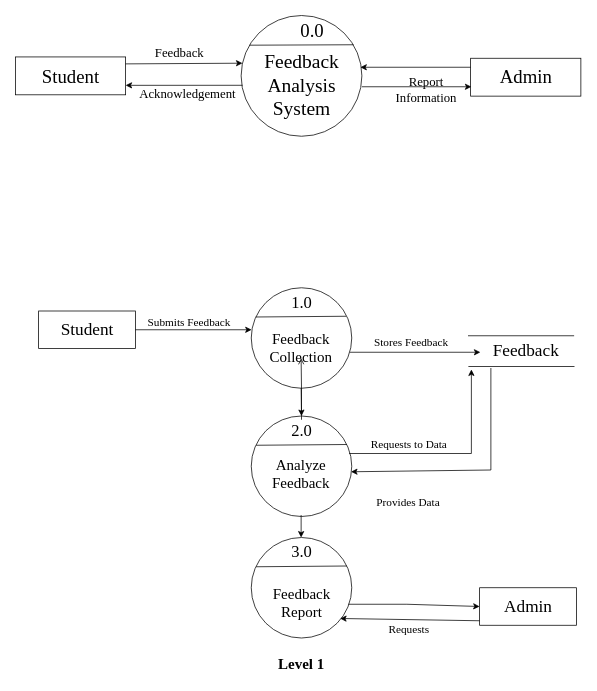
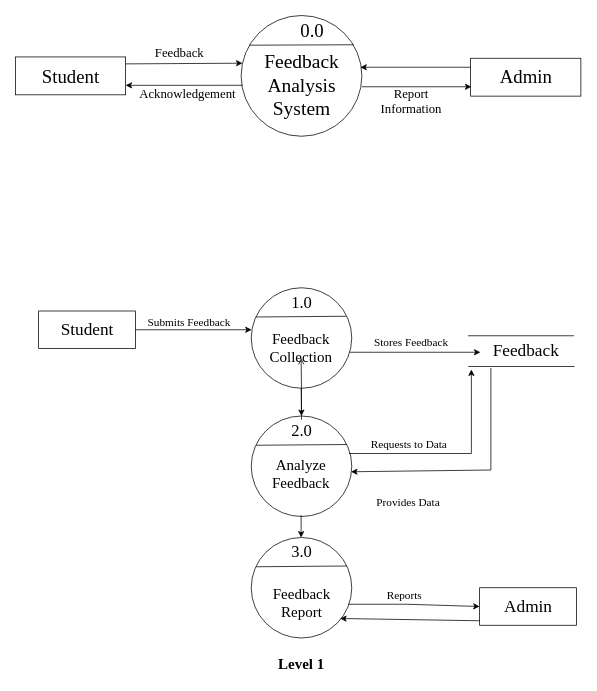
  <mxCell id="0" />
  <mxCell id="1" parent="0" />
  <mxCell id="2" value="" style="rounded=0;whiteSpace=wrap;html=1;fillColor=light-dark(#FFFFFF,#FFCE9F);strokeColor=light-dark(#000000,#FFB570);align=center;" vertex="1" parent="1"><mxGeometry x="627" y="77" width="147" height="50.5" as="geometry" /></mxCell>
  <mxCell id="3" value="" style="ellipse;whiteSpace=wrap;html=1;aspect=fixed;strokeColor=light-dark(#000000, #1b1d1e);fillColor=light-dark(#FFFFFF,#FFFFFF);" vertex="1" parent="1"><mxGeometry x="321" y="20" width="161" height="161" as="geometry" /></mxCell>
  <mxCell id="4" value="" style="rounded=0;whiteSpace=wrap;html=1;fillColor=light-dark(#FFFFFF,#FFCE9F);strokeColor=light-dark(#000000,#FFB570);align=center;" vertex="1" parent="1"><mxGeometry x="20" y="75.25" width="147" height="50.5" as="geometry" /></mxCell>
  <mxCell id="5" value="Student" style="text;html=1;align=center;verticalAlign=middle;whiteSpace=wrap;rounded=0;fontColor=light-dark(#000000,#000000);fontSize=25;fontFamily=Times New Roman;" vertex="1" parent="1"><mxGeometry x="63.5" y="85.5" width="60" height="30" as="geometry" /></mxCell>
  <mxCell id="6" value="Admin" style="text;html=1;align=center;verticalAlign=middle;whiteSpace=wrap;rounded=0;fontColor=light-dark(#000000,#000000);fontSize=25;fontFamily=Times New Roman;" vertex="1" parent="1"><mxGeometry x="670.5" y="85.5" width="60" height="30" as="geometry" /></mxCell>
  <mxCell id="7" value="" style="endArrow=none;html=1;rounded=0;strokeColor=light-dark(#000000,#000000);entryX=0.925;entryY=0.251;entryDx=0;entryDy=0;entryPerimeter=0;" edge="1" parent="1"><mxGeometry width="50" height="50" relative="1" as="geometry"><mxPoint x="332.04" y="59.59" as="sourcePoint" /><mxPoint x="470.965" y="59.001" as="targetPoint" /><Array as="points" /></mxGeometry></mxCell>
  <mxCell id="8" value="0.0" style="text;html=1;align=center;verticalAlign=middle;whiteSpace=wrap;rounded=0;fillColor=none;fontColor=light-dark(#000000,#000000);fontSize=25;fontFamily=Times New Roman;" vertex="1" parent="1"><mxGeometry x="386" y="25" width="60" height="30" as="geometry" /></mxCell>
  <mxCell id="9" value="Feedback&lt;div&gt;Analysis&lt;/div&gt;&lt;div&gt;System&lt;/div&gt;" style="text;html=1;align=center;verticalAlign=middle;whiteSpace=wrap;rounded=0;fontColor=light-dark(#000000,#000000);fontFamily=Times New Roman;fontSize=26;" vertex="1" parent="1"><mxGeometry x="371.5" y="97.5" width="60" height="30" as="geometry" /></mxCell>
  <mxCell id="10" value="" style="endArrow=classic;html=1;rounded=0;fontColor=light-dark(#000000,#000000);labelBackgroundColor=none;labelBorderColor=light-dark(#000000,#000000);strokeColor=light-dark(#000000,#000000);exitX=1;exitY=0.5;exitDx=0;exitDy=0;entryX=0.011;entryY=0.395;entryDx=0;entryDy=0;entryPerimeter=0;" edge="1" parent="1" target="3"><mxGeometry width="50" height="50" relative="1" as="geometry"><mxPoint x="167" y="84.5" as="sourcePoint" /><mxPoint x="321" y="85" as="targetPoint" /><Array as="points" /></mxGeometry></mxCell>
  <mxCell id="11" value="" style="endArrow=classic;html=1;rounded=0;fontColor=light-dark(#000000,#000000);labelBackgroundColor=none;labelBorderColor=light-dark(#000000,#000000);strokeColor=light-dark(#000000,#000000);entryX=1;entryY=0.75;entryDx=0;entryDy=0;exitX=0.012;exitY=0.578;exitDx=0;exitDy=0;exitPerimeter=0;" edge="1" parent="1" source="3" target="4"><mxGeometry width="50" height="50" relative="1" as="geometry"><mxPoint x="319" y="112" as="sourcePoint" /><mxPoint x="167" y="113" as="targetPoint" /><Array as="points" /></mxGeometry></mxCell>
  <mxCell id="12" value="" style="endArrow=classic;html=1;rounded=0;fontColor=light-dark(#000000,#000000);labelBackgroundColor=none;labelBorderColor=light-dark(#000000,#000000);strokeColor=light-dark(#000000,#000000);" edge="1" parent="1"><mxGeometry width="50" height="50" relative="1" as="geometry"><mxPoint x="482" y="115" as="sourcePoint" /><mxPoint x="628" y="115" as="targetPoint" /><Array as="points" /></mxGeometry></mxCell>
  <mxCell id="13" value="" style="endArrow=classic;html=1;rounded=0;fontColor=light-dark(#000000,#000000);labelBackgroundColor=none;labelBorderColor=light-dark(#000000,#000000);strokeColor=light-dark(#000000,#000000);exitX=0.012;exitY=0.578;exitDx=0;exitDy=0;exitPerimeter=0;" edge="1" parent="1"><mxGeometry width="50" height="50" relative="1" as="geometry"><mxPoint x="627" y="89" as="sourcePoint" /><mxPoint x="480" y="89" as="targetPoint" /><Array as="points" /></mxGeometry></mxCell>
  <mxCell id="14" value="&lt;font style=&quot;color: light-dark(rgb(0, 0, 0), rgb(0, 0, 0));&quot;&gt;Feedback&lt;/font&gt;" style="text;html=1;align=center;verticalAlign=middle;whiteSpace=wrap;rounded=0;fontColor=light-dark(#000000,#000000);fontFamily=Times New Roman;fontSize=17;" vertex="1" parent="1"><mxGeometry x="209" y="55.5" width="60" height="30" as="geometry" /></mxCell>
  <mxCell id="15" value="&lt;font style=&quot;color: light-dark(rgb(0, 0, 0), rgb(0, 0, 0));&quot;&gt;Acknowledgement&amp;nbsp;&lt;/font&gt;" style="text;html=1;align=center;verticalAlign=middle;whiteSpace=wrap;rounded=0;fontColor=light-dark(#000000,#000000);fontFamily=Times New Roman;fontSize=17;" vertex="1" parent="1"><mxGeometry x="222" y="110" width="60" height="30" as="geometry" /></mxCell>
- <mxCell id="16" value="Report Information" style="text;html=1;align=center;verticalAlign=middle;whiteSpace=wrap;rounded=0;fontColor=light-dark(#000000,#000000);fontFamily=Times New Roman;fontSize=17;" vertex="1" parent="1"><mxGeometry x="538" y="105" width="60" height="30" as="geometry" /></mxCell>
+ <mxCell id="16" value="Report Information" style="text;html=1;align=center;verticalAlign=middle;whiteSpace=wrap;rounded=0;fontColor=light-dark(#000000,#000000);fontFamily=Times New Roman;fontSize=17;" vertex="1" parent="1"><mxGeometry x="518" y="120" width="60" height="30" as="geometry" /></mxCell>
  <mxCell id="17" value="" style="ellipse;whiteSpace=wrap;html=1;aspect=fixed;fillColor=light-dark(#FFFFFF,#FFFFFF);fontColor=light-dark(#000000,#000000);strokeColor=light-dark(#000000,#000000);" vertex="1" parent="1"><mxGeometry x="334.5" y="383" width="134" height="134" as="geometry" /></mxCell>
  <mxCell id="18" value="" style="endArrow=none;html=1;rounded=0;strokeColor=light-dark(#000000,#000000);exitX=0.044;exitY=0.291;exitDx=0;exitDy=0;exitPerimeter=0;" edge="1" parent="1" source="17"><mxGeometry width="50" height="50" relative="1" as="geometry"><mxPoint x="351" y="421" as="sourcePoint" /><mxPoint x="461" y="421" as="targetPoint" /></mxGeometry></mxCell>
  <mxCell id="19" value="" style="ellipse;whiteSpace=wrap;html=1;aspect=fixed;fillColor=light-dark(#FFFFFF,#FFFFFF);fontColor=light-dark(#000000,#000000);strokeColor=light-dark(#000000,#000000);" vertex="1" parent="1"><mxGeometry x="334.5" y="554" width="134" height="134" as="geometry" /></mxCell>
  <mxCell id="20" value="" style="ellipse;whiteSpace=wrap;html=1;aspect=fixed;fillColor=light-dark(#FFFFFF,#FFFFFF);fontColor=light-dark(#000000,#000000);strokeColor=light-dark(#000000,#000000);" vertex="1" parent="1"><mxGeometry x="334.5" y="716" width="134" height="134" as="geometry" /></mxCell>
  <mxCell id="21" value="" style="endArrow=none;html=1;rounded=0;strokeColor=light-dark(#000000,#000000);exitX=0.044;exitY=0.291;exitDx=0;exitDy=0;exitPerimeter=0;" edge="1" parent="1"><mxGeometry width="50" height="50" relative="1" as="geometry"><mxPoint x="341" y="593" as="sourcePoint" /><mxPoint x="462" y="592" as="targetPoint" /></mxGeometry></mxCell>
  <mxCell id="22" value="" style="endArrow=none;html=1;rounded=0;strokeColor=light-dark(#000000,#000000);exitX=0.044;exitY=0.291;exitDx=0;exitDy=0;exitPerimeter=0;" edge="1" parent="1"><mxGeometry width="50" height="50" relative="1" as="geometry"><mxPoint x="341" y="755" as="sourcePoint" /><mxPoint x="462" y="754" as="targetPoint" /></mxGeometry></mxCell>
  <mxCell id="23" value="" style="rounded=0;whiteSpace=wrap;html=1;strokeColor=light-dark(#000000,#FFB570);fillColor=light-dark(#FFFFFF,#FFCE9F);" vertex="1" parent="1"><mxGeometry x="51" y="414" width="129" height="50" as="geometry" /></mxCell>
  <mxCell id="24" value="" style="rounded=0;whiteSpace=wrap;html=1;strokeColor=light-dark(#000000,#FFB570);fillColor=light-dark(#FFFFFF,#FFCE9F);" vertex="1" parent="1"><mxGeometry x="639" y="783" width="129" height="50" as="geometry" /></mxCell>
  <mxCell id="25" value="1.0" style="text;html=1;align=center;verticalAlign=middle;whiteSpace=wrap;rounded=0;fillColor=none;fontColor=light-dark(#000000,#000000);fontSize=22;fontFamily=Times New Roman;" vertex="1" parent="1"><mxGeometry x="371.5" y="389" width="60" height="30" as="geometry" /></mxCell>
  <mxCell id="26" value="" style="edgeStyle=orthogonalEdgeStyle;rounded=0;orthogonalLoop=1;jettySize=auto;html=1;endArrow=open;" edge="1" parent="1" source="27" target="29"><mxGeometry relative="1" as="geometry" /></mxCell>
  <mxCell id="27" value="2.0" style="text;html=1;align=center;verticalAlign=middle;whiteSpace=wrap;rounded=0;fillColor=none;fontColor=light-dark(#000000,#000000);fontSize=22;fontFamily=Times New Roman;" vertex="1" parent="1"><mxGeometry x="371.5" y="559" width="60" height="30" as="geometry" /></mxCell>
  <mxCell id="28" value="3.0" style="text;html=1;align=center;verticalAlign=middle;whiteSpace=wrap;rounded=0;fillColor=none;fontColor=light-dark(#000000,#000000);fontSize=22;fontFamily=Times New Roman;" vertex="1" parent="1"><mxGeometry x="371.5" y="720" width="60" height="30" as="geometry" /></mxCell>
  <mxCell id="29" value="Feedback&lt;div&gt;Collection&lt;/div&gt;" style="text;html=1;align=center;verticalAlign=middle;whiteSpace=wrap;rounded=0;fontColor=light-dark(#000000,#000000);fontSize=20;fontFamily=Times New Roman;" vertex="1" parent="1"><mxGeometry x="371" y="447" width="60" height="30" as="geometry" /></mxCell>
  <mxCell id="30" value="Analyze&lt;div&gt;Feedback&lt;/div&gt;" style="text;html=1;align=center;verticalAlign=middle;whiteSpace=wrap;rounded=0;fontColor=light-dark(#000000,#000000);fontSize=20;fontFamily=Times New Roman;" vertex="1" parent="1"><mxGeometry x="371" y="615" width="60" height="30" as="geometry" /></mxCell>
  <mxCell id="31" value="Feedback&lt;div&gt;Report&lt;/div&gt;" style="text;html=1;align=center;verticalAlign=middle;whiteSpace=wrap;rounded=0;fontColor=light-dark(#000000,#000000);fontSize=20;fontFamily=Times New Roman;" vertex="1" parent="1"><mxGeometry x="371.5" y="787" width="60" height="30" as="geometry" /></mxCell>
  <mxCell id="32" value="Student" style="text;html=1;align=center;verticalAlign=middle;whiteSpace=wrap;rounded=0;fontColor=light-dark(#000000,#000000);fontFamily=Times New Roman;fontSize=23;" vertex="1" parent="1"><mxGeometry x="85.5" y="424" width="60" height="30" as="geometry" /></mxCell>
  <mxCell id="33" value="Admin" style="text;html=1;align=center;verticalAlign=middle;whiteSpace=wrap;rounded=0;fontColor=light-dark(#000000,#000000);fontFamily=Times New Roman;fontSize=23;" vertex="1" parent="1"><mxGeometry x="673.5" y="793" width="60" height="30" as="geometry" /></mxCell>
  <mxCell id="34" style="edgeStyle=orthogonalEdgeStyle;rounded=0;orthogonalLoop=1;jettySize=auto;html=1;exitX=0.5;exitY=1;exitDx=0;exitDy=0;" edge="1" parent="1" source="33" target="33"><mxGeometry relative="1" as="geometry" /></mxCell>
  <mxCell id="35" value="" style="endArrow=classic;html=1;rounded=0;exitX=1;exitY=0.5;exitDx=0;exitDy=0;strokeColor=light-dark(#000000,#000000);entryX=0.004;entryY=0.418;entryDx=0;entryDy=0;entryPerimeter=0;" edge="1" parent="1" source="23" target="17"><mxGeometry width="50" height="50" relative="1" as="geometry"><mxPoint x="257" y="487" as="sourcePoint" /><mxPoint x="307" y="437" as="targetPoint" /></mxGeometry></mxCell>
  <mxCell id="36" value="" style="endArrow=classic;html=1;rounded=0;exitX=1;exitY=0.5;exitDx=0;exitDy=0;strokeColor=light-dark(#000000,#000000);entryX=0;entryY=0.5;entryDx=0;entryDy=0;" edge="1" parent="1" target="24"><mxGeometry width="50" height="50" relative="1" as="geometry"><mxPoint x="464" y="805" as="sourcePoint" /><mxPoint x="619" y="805" as="targetPoint" /><Array as="points"><mxPoint x="542" y="805" /></Array></mxGeometry></mxCell>
  <mxCell id="37" value="" style="endArrow=classic;html=1;rounded=0;strokeColor=light-dark(#000000,#000000);" edge="1" parent="1"><mxGeometry width="50" height="50" relative="1" as="geometry"><mxPoint x="639" y="827" as="sourcePoint" /><mxPoint x="453" y="824" as="targetPoint" /></mxGeometry></mxCell>
  <mxCell id="38" value="&lt;div&gt;Submits Feedback&lt;/div&gt;" style="text;html=1;align=center;verticalAlign=middle;whiteSpace=wrap;rounded=0;fontColor=light-dark(#000000,#000000);fontFamily=Times New Roman;fontSize=15;" vertex="1" parent="1"><mxGeometry x="192" y="414" width="120" height="30" as="geometry" /></mxCell>
- <mxCell id="40" value="Requests" style="text;html=1;align=center;verticalAlign=middle;whiteSpace=wrap;rounded=0;fontColor=light-dark(#000000,#000000);fontFamily=Times New Roman;fontSize=15;" vertex="1" parent="1"><mxGeometry x="485" y="823" width="120" height="30" as="geometry" /></mxCell>
+ <mxCell id="39" value="Reports" style="text;html=1;align=center;verticalAlign=middle;whiteSpace=wrap;rounded=0;fontColor=light-dark(#000000,#000000);fontFamily=Times New Roman;fontSize=15;" vertex="1" parent="1"><mxGeometry x="479" y="777" width="120" height="30" as="geometry" /></mxCell>
  <mxCell id="41" value="" style="endArrow=classic;html=1;rounded=0;entryX=0.5;entryY=0;entryDx=0;entryDy=0;strokeColor=light-dark(#000000,#000000);" edge="1" parent="1" target="19"><mxGeometry width="50" height="50" relative="1" as="geometry"><mxPoint x="401" y="517" as="sourcePoint" /><mxPoint x="451" y="467" as="targetPoint" /></mxGeometry></mxCell>
  <mxCell id="42" value="" style="endArrow=classic;html=1;rounded=0;entryX=0.5;entryY=0;entryDx=0;entryDy=0;strokeColor=light-dark(#000000,#000000);" edge="1" parent="1"><mxGeometry width="50" height="50" relative="1" as="geometry"><mxPoint x="401" y="686" as="sourcePoint" /><mxPoint x="401" y="716" as="targetPoint" /></mxGeometry></mxCell>
  <mxCell id="43" value="" style="endArrow=none;html=1;rounded=0;strokeColor=light-dark(#000000,#000000);" edge="1" parent="1"><mxGeometry width="50" height="50" relative="1" as="geometry"><mxPoint x="623.5" y="447" as="sourcePoint" /><mxPoint x="765" y="447" as="targetPoint" /></mxGeometry></mxCell>
  <mxCell id="44" value="" style="endArrow=none;html=1;rounded=0;strokeColor=light-dark(#000000,#000000);" edge="1" parent="1"><mxGeometry width="50" height="50" relative="1" as="geometry"><mxPoint x="624" y="488" as="sourcePoint" /><mxPoint x="765.5" y="488" as="targetPoint" /></mxGeometry></mxCell>
  <mxCell id="45" value="Feedback" style="text;html=1;align=center;verticalAlign=middle;whiteSpace=wrap;rounded=0;fontColor=light-dark(#000000,#000000);fontFamily=Times New Roman;fontSize=23;" vertex="1" parent="1"><mxGeometry x="670.5" y="452" width="60" height="30" as="geometry" /></mxCell>
  <mxCell id="46" value="" style="endArrow=classic;html=1;rounded=0;strokeColor=light-dark(#000000,#000000);" edge="1" parent="1"><mxGeometry width="50" height="50" relative="1" as="geometry"><mxPoint x="466" y="469" as="sourcePoint" /><mxPoint x="640" y="469" as="targetPoint" /></mxGeometry></mxCell>
  <mxCell id="47" value="Stores Feedback" style="text;html=1;align=center;verticalAlign=middle;whiteSpace=wrap;rounded=0;fontColor=light-dark(#000000,#000000);fontFamily=Times New Roman;fontSize=15;" vertex="1" parent="1"><mxGeometry x="488" y="440" width="120" height="30" as="geometry" /></mxCell>
  <mxCell id="48" value="" style="endArrow=classic;html=1;rounded=0;strokeColor=light-dark(#000000,#000000);flowAnimation=0;jumpStyle=arc;" edge="1" parent="1"><mxGeometry width="50" height="50" relative="1" as="geometry"><mxPoint x="465" y="604" as="sourcePoint" /><mxPoint x="628" y="492" as="targetPoint" /><Array as="points"><mxPoint x="628" y="604" /></Array></mxGeometry></mxCell>
  <mxCell id="49" value="" style="endArrow=classic;html=1;rounded=0;strokeColor=light-dark(#000000,#000000);entryX=0.993;entryY=0.555;entryDx=0;entryDy=0;entryPerimeter=0;" edge="1" parent="1" target="19"><mxGeometry width="50" height="50" relative="1" as="geometry"><mxPoint x="654" y="490" as="sourcePoint" /><mxPoint x="656" y="745" as="targetPoint" /><Array as="points"><mxPoint x="654" y="626" /></Array></mxGeometry></mxCell>
  <mxCell id="50" value="Requests to Data" style="text;html=1;align=center;verticalAlign=middle;whiteSpace=wrap;rounded=0;fontColor=light-dark(#000000,#000000);fontFamily=Times New Roman;fontSize=15;" vertex="1" parent="1"><mxGeometry x="485" y="576" width="120" height="30" as="geometry" /></mxCell>
  <mxCell id="51" value="Provides Data" style="text;html=1;align=center;verticalAlign=middle;whiteSpace=wrap;rounded=0;fontColor=light-dark(#000000,#000000);fontFamily=Times New Roman;fontSize=15;" vertex="1" parent="1"><mxGeometry x="484" y="653" width="120" height="30" as="geometry" /></mxCell>
  <mxCell id="52" value="Level 1" style="text;html=1;align=center;verticalAlign=middle;whiteSpace=wrap;rounded=0;fontColor=light-dark(#000000,#000000);fontFamily=Garamond;fontSize=20;fontStyle=1" vertex="1" parent="1"><mxGeometry x="284.25" y="869" width="234.5" height="30" as="geometry" /></mxCell>
